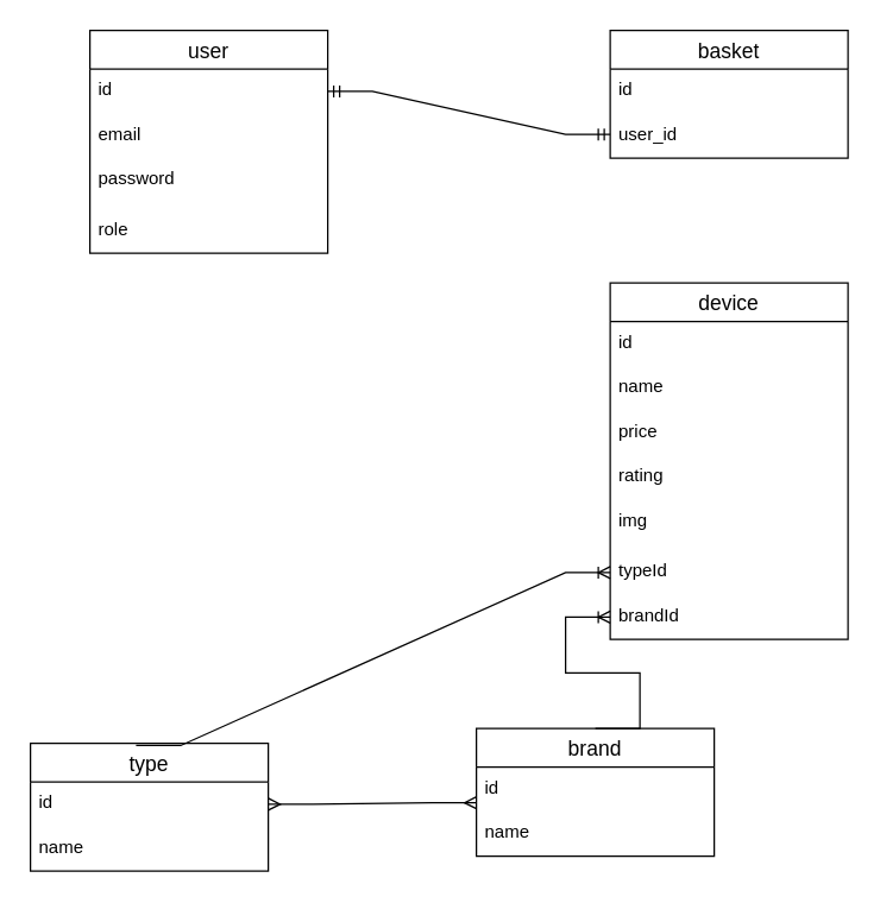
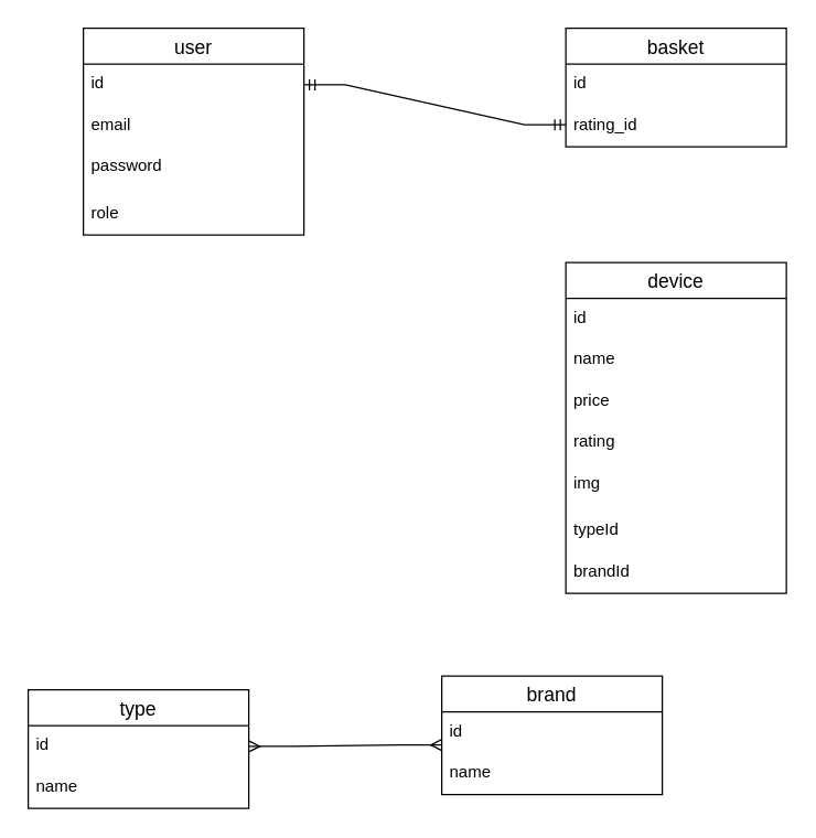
  <mxCell id="0" />
  <mxCell id="1" parent="0" />
  <mxCell id="2" value="user" style="swimlane;fontStyle=0;childLayout=stackLayout;horizontal=1;startSize=26;horizontalStack=0;resizeParent=1;resizeParentMax=0;resizeLast=0;collapsible=1;marginBottom=0;align=center;fontSize=14;" vertex="1" parent="1"><mxGeometry x="60" y="20" width="160" height="150" as="geometry" /></mxCell>
  <mxCell id="3" value="id    " style="text;strokeColor=none;fillColor=none;spacingLeft=4;spacingRight=4;overflow=hidden;rotatable=0;points=[[0,0.5],[1,0.5]];portConstraint=eastwest;fontSize=12;" vertex="1" parent="2"><mxGeometry y="26" width="160" height="30" as="geometry" /></mxCell>
  <mxCell id="4" value="email    " style="text;strokeColor=none;fillColor=none;spacingLeft=4;spacingRight=4;overflow=hidden;rotatable=0;points=[[0,0.5],[1,0.5]];portConstraint=eastwest;fontSize=12;" vertex="1" parent="2"><mxGeometry y="56" width="160" height="30" as="geometry" /></mxCell>
  <mxCell id="5" value="password" style="text;strokeColor=none;fillColor=none;spacingLeft=4;spacingRight=4;overflow=hidden;rotatable=0;points=[[0,0.5],[1,0.5]];portConstraint=eastwest;fontSize=12;" vertex="1" parent="2"><mxGeometry y="86" width="160" height="34" as="geometry" /></mxCell>
  <mxCell id="6" value="role" style="text;strokeColor=none;fillColor=none;spacingLeft=4;spacingRight=4;overflow=hidden;rotatable=0;points=[[0,0.5],[1,0.5]];portConstraint=eastwest;fontSize=12;" vertex="1" parent="2"><mxGeometry y="120" width="160" height="30" as="geometry" /></mxCell>
  <mxCell id="7" value="basket" style="swimlane;fontStyle=0;childLayout=stackLayout;horizontal=1;startSize=26;horizontalStack=0;resizeParent=1;resizeParentMax=0;resizeLast=0;collapsible=1;marginBottom=0;align=center;fontSize=14;" vertex="1" parent="1"><mxGeometry x="410" y="20" width="160" height="86" as="geometry" /></mxCell>
  <mxCell id="8" value="id    " style="text;strokeColor=none;fillColor=none;spacingLeft=4;spacingRight=4;overflow=hidden;rotatable=0;points=[[0,0.5],[1,0.5]];portConstraint=eastwest;fontSize=12;" vertex="1" parent="7"><mxGeometry y="26" width="160" height="30" as="geometry" /></mxCell>
  <mxCell id="9" value="" style="edgeStyle=entityRelationEdgeStyle;fontSize=12;html=1;endArrow=ERmandOne;startArrow=ERmandOne;rounded=0;exitX=1;exitY=0.5;exitDx=0;exitDy=0;" edge="1" parent="7" source="3"><mxGeometry width="100" height="100" relative="1" as="geometry"><mxPoint x="-100" y="170" as="sourcePoint" /><mxPoint y="70" as="targetPoint" /></mxGeometry></mxCell>
- <mxCell id="10" value="user_id" style="text;strokeColor=none;fillColor=none;spacingLeft=4;spacingRight=4;overflow=hidden;rotatable=0;points=[[0,0.5],[1,0.5]];portConstraint=eastwest;fontSize=12;" vertex="1" parent="7"><mxGeometry y="56" width="160" height="30" as="geometry" /></mxCell>
+ <mxCell id="10" value="rating_id" style="text;strokeColor=none;fillColor=none;spacingLeft=4;spacingRight=4;overflow=hidden;rotatable=0;points=[[0,0.5],[1,0.5]];portConstraint=eastwest;fontSize=12;" vertex="1" parent="7"><mxGeometry y="56" width="160" height="30" as="geometry" /></mxCell>
  <mxCell id="11" value="device" style="swimlane;fontStyle=0;childLayout=stackLayout;horizontal=1;startSize=26;horizontalStack=0;resizeParent=1;resizeParentMax=0;resizeLast=0;collapsible=1;marginBottom=0;align=center;fontSize=14;" vertex="1" parent="1"><mxGeometry x="410" y="190" width="160" height="240" as="geometry" /></mxCell>
  <mxCell id="12" value="id&#10;" style="text;strokeColor=none;fillColor=none;spacingLeft=4;spacingRight=4;overflow=hidden;rotatable=0;points=[[0,0.5],[1,0.5]];portConstraint=eastwest;fontSize=12;" vertex="1" parent="11"><mxGeometry y="26" width="160" height="30" as="geometry" /></mxCell>
  <mxCell id="13" value="name" style="text;strokeColor=none;fillColor=none;spacingLeft=4;spacingRight=4;overflow=hidden;rotatable=0;points=[[0,0.5],[1,0.5]];portConstraint=eastwest;fontSize=12;" vertex="1" parent="11"><mxGeometry y="56" width="160" height="30" as="geometry" /></mxCell>
  <mxCell id="14" value="price" style="text;strokeColor=none;fillColor=none;spacingLeft=4;spacingRight=4;overflow=hidden;rotatable=0;points=[[0,0.5],[1,0.5]];portConstraint=eastwest;fontSize=12;" vertex="1" parent="11"><mxGeometry y="86" width="160" height="30" as="geometry" /></mxCell>
  <mxCell id="15" value="rating" style="text;strokeColor=none;fillColor=none;spacingLeft=4;spacingRight=4;overflow=hidden;rotatable=0;points=[[0,0.5],[1,0.5]];portConstraint=eastwest;fontSize=12;" vertex="1" parent="11"><mxGeometry y="116" width="160" height="30" as="geometry" /></mxCell>
  <mxCell id="16" value="img" style="text;strokeColor=none;fillColor=none;spacingLeft=4;spacingRight=4;overflow=hidden;rotatable=0;points=[[0,0.5],[1,0.5]];portConstraint=eastwest;fontSize=12;" vertex="1" parent="11"><mxGeometry y="146" width="160" height="34" as="geometry" /></mxCell>
  <mxCell id="17" value="typeId    " style="text;strokeColor=none;fillColor=none;spacingLeft=4;spacingRight=4;overflow=hidden;rotatable=0;points=[[0,0.5],[1,0.5]];portConstraint=eastwest;fontSize=12;" vertex="1" parent="11"><mxGeometry y="180" width="160" height="30" as="geometry" /></mxCell>
  <mxCell id="18" value="brandId" style="text;strokeColor=none;fillColor=none;spacingLeft=4;spacingRight=4;overflow=hidden;rotatable=0;points=[[0,0.5],[1,0.5]];portConstraint=eastwest;fontSize=12;" vertex="1" parent="11"><mxGeometry y="210" width="160" height="30" as="geometry" /></mxCell>
  <mxCell id="19" value="type" style="swimlane;fontStyle=0;childLayout=stackLayout;horizontal=1;startSize=26;horizontalStack=0;resizeParent=1;resizeParentMax=0;resizeLast=0;collapsible=1;marginBottom=0;align=center;fontSize=14;" vertex="1" parent="1"><mxGeometry x="20" y="500" width="160" height="86" as="geometry" /></mxCell>
  <mxCell id="20" value="id" style="text;strokeColor=none;fillColor=none;spacingLeft=4;spacingRight=4;overflow=hidden;rotatable=0;points=[[0,0.5],[1,0.5]];portConstraint=eastwest;fontSize=12;" vertex="1" parent="19"><mxGeometry y="26" width="160" height="30" as="geometry" /></mxCell>
  <mxCell id="21" value="name" style="text;strokeColor=none;fillColor=none;spacingLeft=4;spacingRight=4;overflow=hidden;rotatable=0;points=[[0,0.5],[1,0.5]];portConstraint=eastwest;fontSize=12;" vertex="1" parent="19"><mxGeometry y="56" width="160" height="30" as="geometry" /></mxCell>
  <mxCell id="22" value="brand" style="swimlane;fontStyle=0;childLayout=stackLayout;horizontal=1;startSize=26;horizontalStack=0;resizeParent=1;resizeParentMax=0;resizeLast=0;collapsible=1;marginBottom=0;align=center;fontSize=14;" vertex="1" parent="1"><mxGeometry x="320" y="490" width="160" height="86" as="geometry" /></mxCell>
  <mxCell id="23" value="id" style="text;strokeColor=none;fillColor=none;spacingLeft=4;spacingRight=4;overflow=hidden;rotatable=0;points=[[0,0.5],[1,0.5]];portConstraint=eastwest;fontSize=12;" vertex="1" parent="22"><mxGeometry y="26" width="160" height="30" as="geometry" /></mxCell>
  <mxCell id="24" value="name" style="text;strokeColor=none;fillColor=none;spacingLeft=4;spacingRight=4;overflow=hidden;rotatable=0;points=[[0,0.5],[1,0.5]];portConstraint=eastwest;fontSize=12;" vertex="1" parent="22"><mxGeometry y="56" width="160" height="30" as="geometry" /></mxCell>
- <mxCell id="25" value="" style="edgeStyle=entityRelationEdgeStyle;fontSize=12;html=1;endArrow=ERoneToMany;rounded=0;exitX=0.444;exitY=0.017;exitDx=0;exitDy=0;exitPerimeter=0;entryX=0;entryY=0.5;entryDx=0;entryDy=0;" edge="1" parent="1" source="19" target="17"><mxGeometry width="100" height="100" relative="1" as="geometry"><mxPoint x="290" y="360" as="sourcePoint" /><mxPoint x="390" y="260" as="targetPoint" /></mxGeometry></mxCell>
- <mxCell id="26" value="" style="edgeStyle=entityRelationEdgeStyle;fontSize=12;html=1;endArrow=ERoneToMany;rounded=0;exitX=0.5;exitY=0;exitDx=0;exitDy=0;entryX=0;entryY=0.5;entryDx=0;entryDy=0;" edge="1" parent="1" source="22" target="18"><mxGeometry width="100" height="100" relative="1" as="geometry"><mxPoint x="290" y="360" as="sourcePoint" /><mxPoint x="390" y="260" as="targetPoint" /></mxGeometry></mxCell>
  <mxCell id="27" value="" style="edgeStyle=entityRelationEdgeStyle;fontSize=12;html=1;endArrow=ERmany;startArrow=ERmany;rounded=0;exitX=1;exitY=0.5;exitDx=0;exitDy=0;" edge="1" parent="1" source="20"><mxGeometry width="100" height="100" relative="1" as="geometry"><mxPoint x="220" y="530" as="sourcePoint" /><mxPoint x="320" y="540" as="targetPoint" /></mxGeometry></mxCell>
